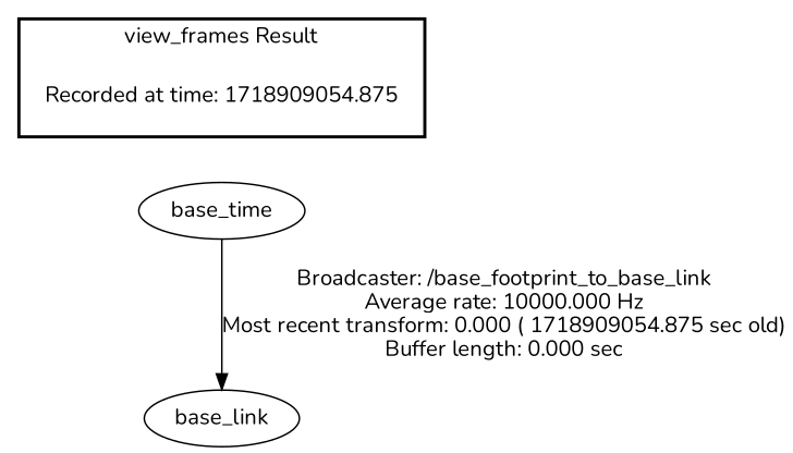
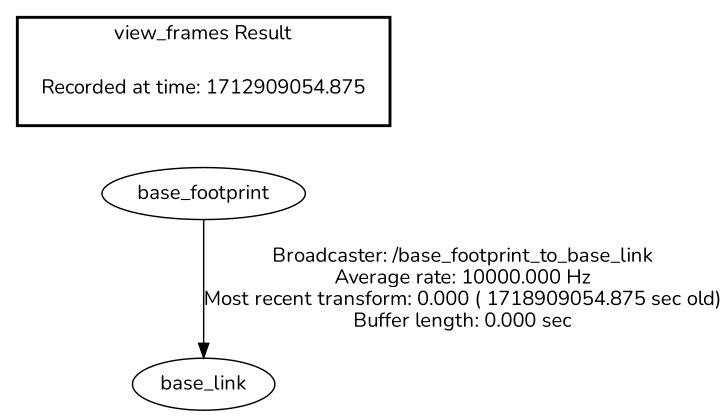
  digraph {
    fontname=Nunito
    node [fontname=Nunito]
    edge [fontname=Nunito]
-   "Recorded at time: 1718909054.875" [shape=plaintext]
-   base_footprint [label=base_time]
+   "Recorded at time: 1718909054.875" [shape=plaintext label="Recorded at time: 1712909054.875"]
+   base_footprint
    base_link
    subgraph cluster_1 {
      color=black
      label="view_frames Result"
      style=bold
      "Recorded at time: 1718909054.875"
    }
    "Recorded at time: 1718909054.875" -> base_footprint [style=invis]
    base_footprint -> base_link [label="Broadcaster: /base_footprint_to_base_link\nAverage rate: 10000.000 Hz\nMost recent transform: 0.000 ( 1718909054.875 sec old)\nBuffer length: 0.000 sec\n"]
  }
